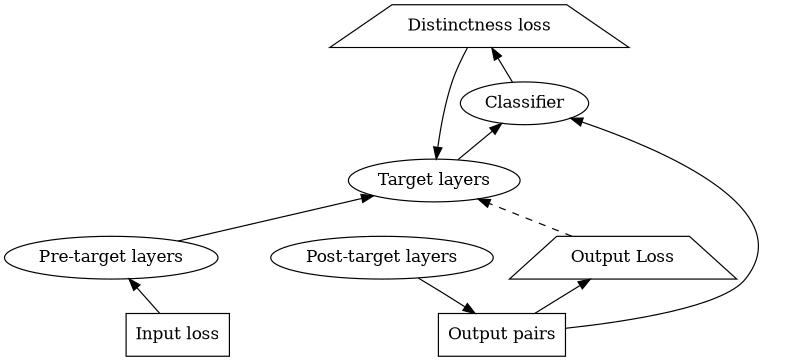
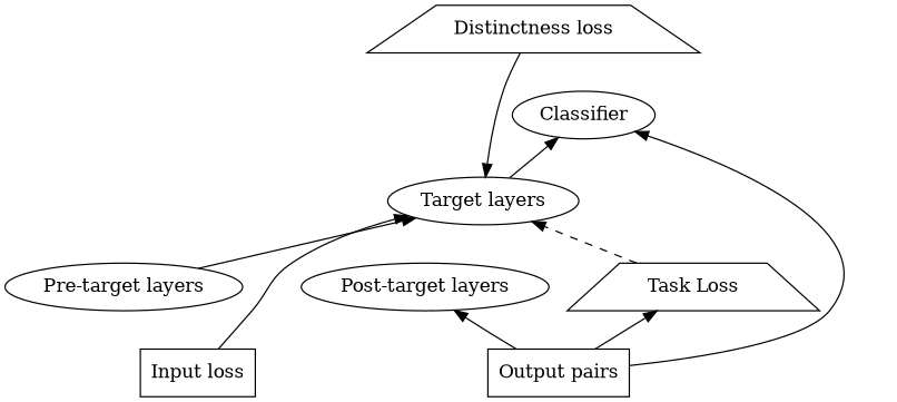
  digraph {
    nodesep=0.2
    rankdir=BT
    ranksep=0.4
    n1 [label="Input loss" shape=box]
    n2 [label="Pre-target layers"]
    n3 [label="Target layers"]
    n4 [label=Classifier]
    n5 [label="Post-target layers"]
    n6 [label="Output pairs" shape=box]
-   n7 [label="Output Loss" shape=trapezium]
+   n7 [label="Task Loss" shape=trapezium]
    n8 [label="Distinctness loss" shape=trapezium]
-   n1 -> n2
+   n1 -> n3
    n2 -> n3
    n3 -> n4
-   n4 -> n8
-   n5 -> n6
+   n6 -> n5
    n6 -> n4
    n6 -> n7
    n7 -> n3 [style=dashed]
    n8 -> n3 [style=solid]
  }
